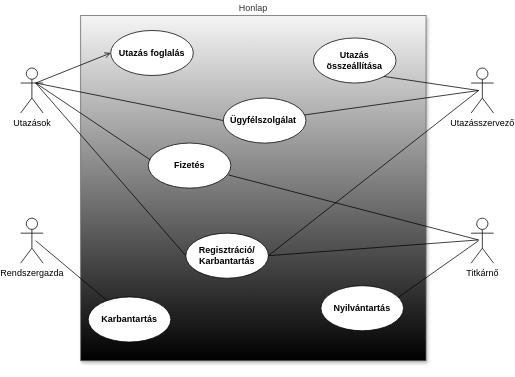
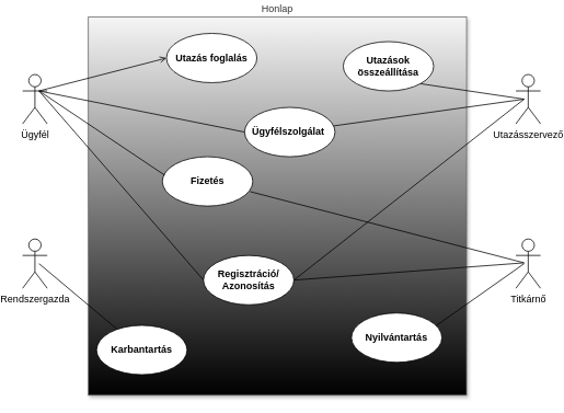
  <mxCell id="0" />
  <mxCell id="1" parent="0" />
  <mxCell id="2" value="Honlap" style="whiteSpace=wrap;html=1;aspect=fixed;labelPosition=center;verticalLabelPosition=top;align=center;verticalAlign=bottom;fillColor=#f5f5f5;fontColor=#333333;strokeColor=#666666;shadow=1;fillStyle=auto;gradientColor=default;" vertex="1" parent="1"><mxGeometry x="100" y="20" width="460" height="460" as="geometry" /></mxCell>
- <mxCell id="3" value="Utazások" style="shape=umlActor;verticalLabelPosition=bottom;verticalAlign=top;html=1;outlineConnect=0;" vertex="1" parent="1"><mxGeometry x="20" y="90" width="30" height="60" as="geometry" /></mxCell>
+ <mxCell id="3" value="Ügyfél" style="shape=umlActor;verticalLabelPosition=bottom;verticalAlign=top;html=1;outlineConnect=0;" vertex="1" parent="1"><mxGeometry x="20" y="90" width="30" height="60" as="geometry" /></mxCell>
  <mxCell id="4" value="Rendszergazda" style="shape=umlActor;verticalLabelPosition=bottom;verticalAlign=top;html=1;outlineConnect=0;" vertex="1" parent="1"><mxGeometry x="20" y="290" width="30" height="60" as="geometry" /></mxCell>
  <mxCell id="5" value="Utazásszervező" style="shape=umlActor;verticalLabelPosition=bottom;verticalAlign=top;html=1;outlineConnect=0;" vertex="1" parent="1"><mxGeometry x="620" y="90" width="30" height="60" as="geometry" /></mxCell>
  <mxCell id="6" value="Titkárnő" style="shape=umlActor;verticalLabelPosition=bottom;verticalAlign=top;html=1;outlineConnect=0;" vertex="1" parent="1"><mxGeometry x="620" y="290" width="30" height="60" as="geometry" /></mxCell>
- <mxCell id="7" value="&lt;b&gt;Utazás foglalás&lt;/b&gt;" style="ellipse;whiteSpace=wrap;html=1;" vertex="1" parent="1"><mxGeometry x="140" y="40" width="110" height="60" as="geometry" /></mxCell>
+ <mxCell id="7" value="&lt;b&gt;Utazás foglalás&lt;/b&gt;" style="ellipse;whiteSpace=wrap;html=1;" vertex="1" parent="1"><mxGeometry x="195" y="40" width="110" height="60" as="geometry" /></mxCell>
  <mxCell id="8" value="Ügyfélszolgálat&amp;nbsp;" style="ellipse;whiteSpace=wrap;html=1;fontStyle=1" vertex="1" parent="1"><mxGeometry x="290" y="130" width="110" height="60" as="geometry" /></mxCell>
  <mxCell id="9" value="Nyilvántartás" style="ellipse;whiteSpace=wrap;html=1;fontStyle=1" vertex="1" parent="1"><mxGeometry x="420" y="380" width="110" height="60" as="geometry" /></mxCell>
  <mxCell id="10" value="Karbantartás" style="ellipse;whiteSpace=wrap;html=1;fontStyle=1" vertex="1" parent="1"><mxGeometry x="110" y="395" width="110" height="60" as="geometry" /></mxCell>
  <mxCell id="11" value="Fizetés" style="ellipse;whiteSpace=wrap;html=1;fontStyle=1" vertex="1" parent="1"><mxGeometry x="190" y="190" width="110" height="60" as="geometry" /></mxCell>
- <mxCell id="12" value="&lt;b&gt;Regisztráció/&lt;br&gt;Karbantartás&lt;/b&gt;" style="ellipse;whiteSpace=wrap;html=1;" vertex="1" parent="1"><mxGeometry x="240" y="310" width="110" height="60" as="geometry" /></mxCell>
- <mxCell id="13" value="&lt;b&gt;Utazás&lt;br&gt;összeállítása&lt;br&gt;&lt;/b&gt;" style="ellipse;whiteSpace=wrap;html=1;" vertex="1" parent="1"><mxGeometry x="410" y="50" width="110" height="60" as="geometry" /></mxCell>
+ <mxCell id="12" value="&lt;b&gt;Regisztráció/&lt;br&gt;Azonosítás&lt;/b&gt;" style="ellipse;whiteSpace=wrap;html=1;" vertex="1" parent="1"><mxGeometry x="240" y="310" width="110" height="60" as="geometry" /></mxCell>
+ <mxCell id="13" value="&lt;b&gt;Utazások&lt;br&gt;összeállítása&lt;br&gt;&lt;/b&gt;" style="ellipse;whiteSpace=wrap;html=1;" vertex="1" parent="1"><mxGeometry x="410" y="50" width="110" height="60" as="geometry" /></mxCell>
  <mxCell id="14" value="" style="endArrow=open;html=1;rounded=0;exitX=0.025;exitY=0.373;exitDx=0;exitDy=0;exitPerimeter=0;entryX=0;entryY=0.5;entryDx=0;entryDy=0;" edge="1" parent="1" source="11" target="7"><mxGeometry width="50" height="50" relative="1" as="geometry"><mxPoint x="280" y="290" as="sourcePoint" /><mxPoint x="330" y="240" as="targetPoint" /><Array as="points"><mxPoint x="40" y="110" /></Array></mxGeometry></mxCell>
  <mxCell id="15" value="" style="endArrow=none;html=1;rounded=0;entryX=0;entryY=0.5;entryDx=0;entryDy=0;" edge="1" parent="1" target="8"><mxGeometry relative="1" as="geometry"><mxPoint x="40" y="110" as="sourcePoint" /><mxPoint x="200" y="110" as="targetPoint" /><Array as="points" /></mxGeometry></mxCell>
  <mxCell id="16" value="" style="endArrow=none;html=1;rounded=0;entryX=0;entryY=0.5;entryDx=0;entryDy=0;" edge="1" parent="1" target="12"><mxGeometry relative="1" as="geometry"><mxPoint x="40" y="110" as="sourcePoint" /><mxPoint x="210" y="110" as="targetPoint" /></mxGeometry></mxCell>
  <mxCell id="17" value="" style="endArrow=none;html=1;rounded=0;" edge="1" parent="1" target="10"><mxGeometry relative="1" as="geometry"><mxPoint x="40" y="320" as="sourcePoint" /><mxPoint x="200" y="330" as="targetPoint" /></mxGeometry></mxCell>
  <mxCell id="18" value="" style="endArrow=none;html=1;rounded=0;exitX=0.935;exitY=0.26;exitDx=0;exitDy=0;exitPerimeter=0;" edge="1" parent="1" source="9"><mxGeometry relative="1" as="geometry"><mxPoint x="480" y="319" as="sourcePoint" /><mxPoint x="630" y="320" as="targetPoint" /></mxGeometry></mxCell>
  <mxCell id="19" value="" style="endArrow=none;html=1;rounded=0;exitX=1;exitY=1;exitDx=0;exitDy=0;" edge="1" parent="1" source="13"><mxGeometry relative="1" as="geometry"><mxPoint x="460" y="119.5" as="sourcePoint" /><mxPoint x="630" y="120" as="targetPoint" /></mxGeometry></mxCell>
  <mxCell id="20" value="" style="endArrow=none;html=1;rounded=0;" edge="1" parent="1" source="8"><mxGeometry relative="1" as="geometry"><mxPoint x="470" y="140" as="sourcePoint" /><mxPoint x="630" y="120" as="targetPoint" /></mxGeometry></mxCell>
  <mxCell id="21" value="" style="endArrow=none;html=1;rounded=0;exitX=1;exitY=0.5;exitDx=0;exitDy=0;" edge="1" parent="1" source="12"><mxGeometry relative="1" as="geometry"><mxPoint x="470" y="130" as="sourcePoint" /><mxPoint x="630" y="120" as="targetPoint" /></mxGeometry></mxCell>
  <mxCell id="22" value="" style="endArrow=none;html=1;rounded=0;exitX=0.971;exitY=0.707;exitDx=0;exitDy=0;exitPerimeter=0;" edge="1" parent="1" source="11"><mxGeometry relative="1" as="geometry"><mxPoint x="470" y="319" as="sourcePoint" /><mxPoint x="630" y="319" as="targetPoint" /></mxGeometry></mxCell>
  <mxCell id="23" value="" style="endArrow=none;html=1;rounded=0;" edge="1" parent="1"><mxGeometry relative="1" as="geometry"><mxPoint x="350" y="340" as="sourcePoint" /><mxPoint x="630" y="319" as="targetPoint" /><Array as="points" /></mxGeometry></mxCell>
